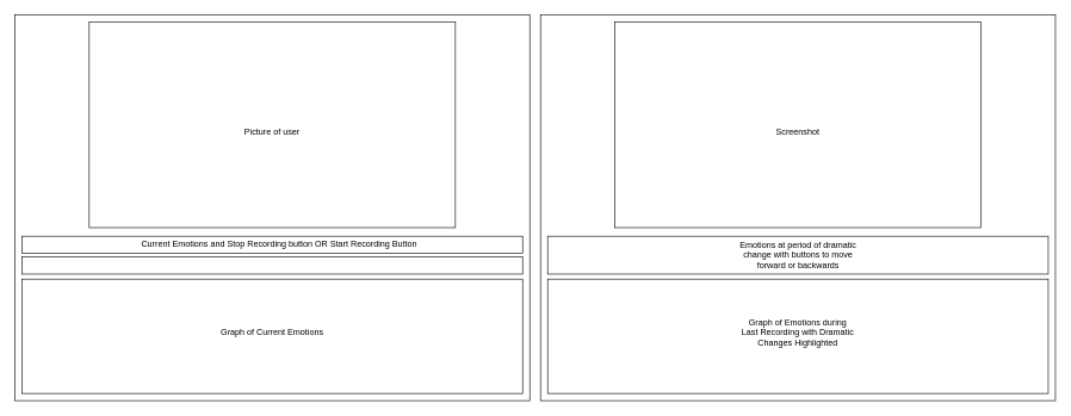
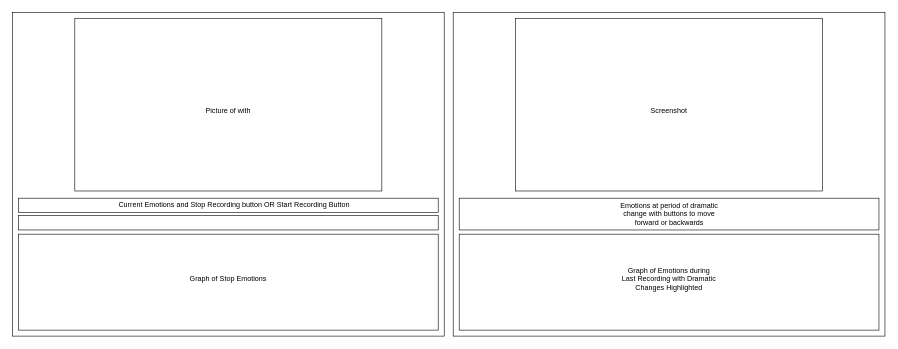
  <mxCell id="0" />
  <mxCell id="1" parent="0" />
  <mxCell id="2" value="" style="whiteSpace=wrap;html=1;" vertex="1" parent="1"><mxGeometry x="20" y="20" width="720" height="540" as="geometry" /></mxCell>
  <mxCell id="3" value="" style="whiteSpace=wrap;html=1;" vertex="1" parent="1"><mxGeometry x="124" y="30" width="512" height="288" as="geometry" /></mxCell>
  <mxCell id="4" value="" style="whiteSpace=wrap;html=1;" vertex="1" parent="1"><mxGeometry x="30" y="390" width="700" height="160" as="geometry" /></mxCell>
- <mxCell id="5" value="Graph of Current Emotions" style="text;html=1;align=center;verticalAlign=middle;whiteSpace=wrap;rounded=0;" vertex="1" parent="1"><mxGeometry x="300" y="410" width="160" height="110" as="geometry" /></mxCell>
- <mxCell id="6" value="Picture of user" style="text;html=1;align=center;verticalAlign=middle;whiteSpace=wrap;rounded=0;" vertex="1" parent="1"><mxGeometry x="300" y="130" width="160" height="110" as="geometry" /></mxCell>
+ <mxCell id="5" value="Graph of Stop Emotions" style="text;html=1;align=center;verticalAlign=middle;whiteSpace=wrap;rounded=0;" vertex="1" parent="1"><mxGeometry x="300" y="410" width="160" height="110" as="geometry" /></mxCell>
+ <mxCell id="6" value="Picture of with" style="text;html=1;align=center;verticalAlign=middle;whiteSpace=wrap;rounded=0;" vertex="1" parent="1"><mxGeometry x="300" y="130" width="160" height="110" as="geometry" /></mxCell>
  <mxCell id="7" value="" style="whiteSpace=wrap;html=1;" vertex="1" parent="1"><mxGeometry x="30" y="330" width="700" height="24" as="geometry" /></mxCell>
  <mxCell id="8" value="Current Emotions and Stop Recording button OR Start Recording Button" style="text;html=1;align=center;verticalAlign=middle;whiteSpace=wrap;rounded=0;" vertex="1" parent="1"><mxGeometry x="180" y="287" width="420" height="110" as="geometry" /></mxCell>
  <mxCell id="9" value="" style="whiteSpace=wrap;html=1;" vertex="1" parent="1"><mxGeometry x="755" y="20" width="720" height="540" as="geometry" /></mxCell>
  <mxCell id="10" value="" style="whiteSpace=wrap;html=1;" vertex="1" parent="1"><mxGeometry x="859" y="30" width="512" height="288" as="geometry" /></mxCell>
  <mxCell id="11" value="" style="whiteSpace=wrap;html=1;" vertex="1" parent="1"><mxGeometry x="765" y="390" width="700" height="160" as="geometry" /></mxCell>
  <mxCell id="12" value="Graph of Emotions during Last Recording with Dramatic Changes Highlighted" style="text;html=1;align=center;verticalAlign=middle;whiteSpace=wrap;rounded=0;" vertex="1" parent="1"><mxGeometry x="1035" y="410" width="160" height="110" as="geometry" /></mxCell>
  <mxCell id="13" value="Screenshot" style="text;html=1;align=center;verticalAlign=middle;whiteSpace=wrap;rounded=0;" vertex="1" parent="1"><mxGeometry x="1035" y="130" width="160" height="110" as="geometry" /></mxCell>
  <mxCell id="14" value="" style="whiteSpace=wrap;html=1;" vertex="1" parent="1"><mxGeometry x="765" y="330" width="700" height="53" as="geometry" /></mxCell>
  <mxCell id="15" value="Emotions at period of dramatic change with buttons to move forward or backwards" style="text;html=1;align=center;verticalAlign=middle;whiteSpace=wrap;rounded=0;" vertex="1" parent="1"><mxGeometry x="1022.5" y="301.5" width="185" height="110" as="geometry" /></mxCell>
  <mxCell id="16" value="" style="whiteSpace=wrap;html=1;" vertex="1" parent="1"><mxGeometry x="30" y="359" width="700" height="24" as="geometry" /></mxCell>
